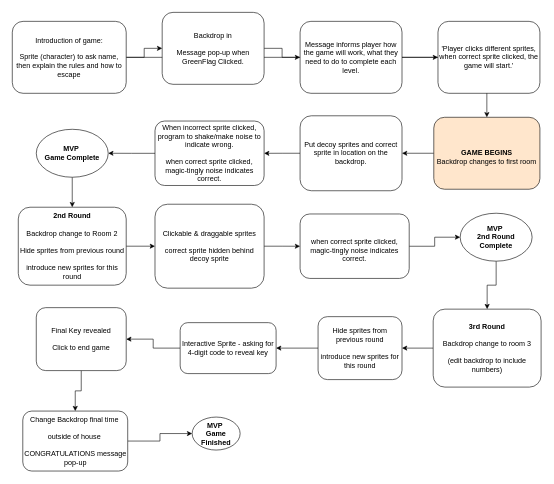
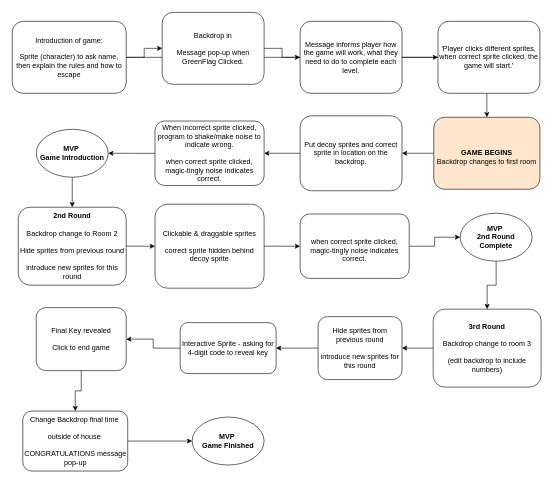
  <mxCell id="0" />
  <mxCell id="1" parent="0" />
  <mxCell id="2" value="" style="edgeStyle=orthogonalEdgeStyle;rounded=0;orthogonalLoop=1;jettySize=auto;html=1;" parent="1" source="3" target="5" edge="1"><mxGeometry relative="1" as="geometry" /></mxCell>
  <mxCell id="3" value="&lt;div&gt;&lt;br&gt;&lt;/div&gt;&lt;div&gt;&lt;b&gt;GAME BEGINS&lt;/b&gt;&lt;/div&gt;&lt;div&gt;Backdrop changes to first room&lt;/div&gt;" style="rounded=1;whiteSpace=wrap;html=1;fillColor=#ffe6cc;" parent="1" vertex="1"><mxGeometry x="723" y="195" width="177" height="120" as="geometry" /></mxCell>
  <mxCell id="4" value="" style="edgeStyle=orthogonalEdgeStyle;rounded=0;orthogonalLoop=1;jettySize=auto;html=1;" parent="1" source="5" target="7" edge="1"><mxGeometry relative="1" as="geometry" /></mxCell>
  <mxCell id="5" value="Put decoy sprites and correct sprite in location on the backdrop." style="rounded=1;whiteSpace=wrap;html=1;" parent="1" vertex="1"><mxGeometry x="500" y="192.5" width="170" height="125" as="geometry" /></mxCell>
  <mxCell id="6" value="" style="edgeStyle=orthogonalEdgeStyle;rounded=0;orthogonalLoop=1;jettySize=auto;html=1;" parent="1" source="21" target="12" edge="1"><mxGeometry relative="1" as="geometry" /></mxCell>
  <mxCell id="7" value="When incorrect sprite clicked, program to shake/make noise to indicate wrong.&lt;div&gt;&lt;br&gt;&lt;/div&gt;&lt;div&gt;when correct sprite clicked, magic-tingly noise indicates correct.&lt;/div&gt;" style="rounded=1;whiteSpace=wrap;html=1;" parent="1" vertex="1"><mxGeometry x="258" y="201.25" width="182" height="107.5" as="geometry" /></mxCell>
  <mxCell id="8" style="edgeStyle=orthogonalEdgeStyle;rounded=0;orthogonalLoop=1;jettySize=auto;html=1;" parent="1" source="10" target="3" edge="1"><mxGeometry relative="1" as="geometry" /></mxCell>
  <mxCell id="9" value="" style="edgeStyle=orthogonalEdgeStyle;rounded=0;orthogonalLoop=1;jettySize=auto;html=1;" parent="1" source="10" target="16" edge="1"><mxGeometry relative="1" as="geometry" /></mxCell>
  <mxCell id="10" value="Introduction of game:&lt;div&gt;&lt;br&gt;&lt;/div&gt;&lt;div&gt;Sprite (character) to ask name, then explain the rules and how to escape&lt;/div&gt;" style="rounded=1;whiteSpace=wrap;html=1;" parent="1" vertex="1"><mxGeometry x="20" y="35" width="190" height="120" as="geometry" /></mxCell>
  <mxCell id="11" value="" style="edgeStyle=orthogonalEdgeStyle;rounded=0;orthogonalLoop=1;jettySize=auto;html=1;" parent="1" source="12" target="14" edge="1"><mxGeometry relative="1" as="geometry" /></mxCell>
  <mxCell id="12" value="&lt;div&gt;&lt;b&gt;2nd Round&lt;/b&gt;&lt;/div&gt;&lt;div&gt;&lt;b&gt;&lt;br&gt;&lt;/b&gt;&lt;/div&gt;&lt;div&gt;Backdrop change to Room 2&lt;/div&gt;&lt;div&gt;&lt;br&gt;&lt;/div&gt;&lt;div&gt;Hide sprites from previous round&lt;/div&gt;&lt;div&gt;&lt;br&gt;&lt;/div&gt;&lt;div&gt;introduce new sprites for this round&lt;/div&gt;" style="rounded=1;whiteSpace=wrap;html=1;" parent="1" vertex="1"><mxGeometry x="30" y="345" width="180" height="130" as="geometry" /></mxCell>
  <mxCell id="13" value="" style="edgeStyle=orthogonalEdgeStyle;rounded=0;orthogonalLoop=1;jettySize=auto;html=1;" parent="1" source="14" target="23" edge="1"><mxGeometry relative="1" as="geometry" /></mxCell>
  <mxCell id="14" value="Clickable &amp;amp; draggable sprites&lt;div&gt;&lt;br&gt;&lt;/div&gt;&lt;div&gt;correct sprite hidden behind decoy sprite&lt;/div&gt;" style="rounded=1;whiteSpace=wrap;html=1;" parent="1" vertex="1"><mxGeometry x="258" y="340" width="182" height="140" as="geometry" /></mxCell>
  <mxCell id="15" value="" style="edgeStyle=orthogonalEdgeStyle;rounded=0;orthogonalLoop=1;jettySize=auto;html=1;" parent="1" source="16" target="18" edge="1"><mxGeometry relative="1" as="geometry" /></mxCell>
  <mxCell id="16" value="Backdrop in&lt;div&gt;&lt;br&gt;&lt;/div&gt;&lt;div&gt;Message pop-up when GreenFlag Clicked.&lt;/div&gt;" style="rounded=1;whiteSpace=wrap;html=1;" parent="1" vertex="1"><mxGeometry x="270" y="20" width="170" height="120" as="geometry" /></mxCell>
  <mxCell id="17" value="" style="edgeStyle=orthogonalEdgeStyle;rounded=0;orthogonalLoop=1;jettySize=auto;html=1;" parent="1" source="18" target="19" edge="1"><mxGeometry relative="1" as="geometry" /></mxCell>
  <mxCell id="18" value="Message informs player how the game will work, what they need to do to complete each level." style="rounded=1;whiteSpace=wrap;html=1;" parent="1" vertex="1"><mxGeometry x="500" y="35" width="170" height="120" as="geometry" /></mxCell>
  <mxCell id="19" value="'Player clicks different sprites, when correct sprite clicked, the game will start.'" style="rounded=1;whiteSpace=wrap;html=1;" parent="1" vertex="1"><mxGeometry x="730" y="35" width="170" height="120" as="geometry" /></mxCell>
  <mxCell id="20" value="" style="edgeStyle=orthogonalEdgeStyle;rounded=0;orthogonalLoop=1;jettySize=auto;html=1;" parent="1" source="7" target="21" edge="1"><mxGeometry relative="1" as="geometry"><mxPoint x="258" y="255" as="sourcePoint" /><mxPoint x="133" y="625" as="targetPoint" /></mxGeometry></mxCell>
- <mxCell id="21" value="&lt;b&gt;MVP&amp;nbsp;&lt;/b&gt;&lt;div&gt;&lt;b&gt;Game Complete&lt;/b&gt;&lt;/div&gt;" style="ellipse;whiteSpace=wrap;html=1;" parent="1" vertex="1"><mxGeometry x="60" y="215" width="120" height="80" as="geometry" /></mxCell>
+ <mxCell id="21" value="&lt;b&gt;MVP&amp;nbsp;&lt;/b&gt;&lt;div&gt;&lt;b&gt;Game Introduction&lt;/b&gt;&lt;/div&gt;" style="ellipse;whiteSpace=wrap;html=1;" parent="1" vertex="1"><mxGeometry x="60" y="215" width="120" height="80" as="geometry" /></mxCell>
  <mxCell id="22" value="" style="edgeStyle=orthogonalEdgeStyle;rounded=0;orthogonalLoop=1;jettySize=auto;html=1;" parent="1" source="23" target="25" edge="1"><mxGeometry relative="1" as="geometry" /></mxCell>
  <mxCell id="23" value="&lt;div&gt;&lt;br&gt;&lt;/div&gt;&lt;div&gt;when correct sprite clicked, magic-tingly noise indicates correct.&lt;/div&gt;" style="rounded=1;whiteSpace=wrap;html=1;" parent="1" vertex="1"><mxGeometry x="500" y="356.25" width="182" height="107.5" as="geometry" /></mxCell>
  <mxCell id="24" value="" style="edgeStyle=orthogonalEdgeStyle;rounded=0;orthogonalLoop=1;jettySize=auto;html=1;" parent="1" source="25" target="27" edge="1"><mxGeometry relative="1" as="geometry" /></mxCell>
  <mxCell id="25" value="&lt;b&gt;MVP&amp;nbsp;&lt;/b&gt;&lt;div&gt;&lt;b&gt;2nd Round Complete&lt;/b&gt;&lt;/div&gt;" style="ellipse;whiteSpace=wrap;html=1;" parent="1" vertex="1"><mxGeometry x="767" y="355" width="120" height="80" as="geometry" /></mxCell>
  <mxCell id="26" value="" style="edgeStyle=orthogonalEdgeStyle;rounded=0;orthogonalLoop=1;jettySize=auto;html=1;" parent="1" source="27" target="29" edge="1"><mxGeometry relative="1" as="geometry" /></mxCell>
  <mxCell id="27" value="&lt;div&gt;&lt;b&gt;3rd Round&lt;/b&gt;&lt;/div&gt;&lt;div&gt;&lt;br&gt;&lt;/div&gt;&lt;div&gt;Backdrop change to room 3&lt;/div&gt;&lt;div&gt;&lt;br&gt;&lt;/div&gt;&lt;div&gt;(edit backdrop to include numbers)&lt;/div&gt;" style="rounded=1;whiteSpace=wrap;html=1;" parent="1" vertex="1"><mxGeometry x="722" y="515" width="180" height="130" as="geometry" /></mxCell>
  <mxCell id="28" value="" style="edgeStyle=orthogonalEdgeStyle;rounded=0;orthogonalLoop=1;jettySize=auto;html=1;" parent="1" source="29" target="31" edge="1"><mxGeometry relative="1" as="geometry" /></mxCell>
  <mxCell id="29" value="&lt;div&gt;Hide sprites from previous round&lt;/div&gt;&lt;div&gt;&lt;br&gt;&lt;/div&gt;&lt;div&gt;introduce new sprites for this round&lt;/div&gt;" style="rounded=1;whiteSpace=wrap;html=1;" parent="1" vertex="1"><mxGeometry x="530" y="527.5" width="140" height="105" as="geometry" /></mxCell>
  <mxCell id="30" value="" style="edgeStyle=orthogonalEdgeStyle;rounded=0;orthogonalLoop=1;jettySize=auto;html=1;" parent="1" source="31" target="33" edge="1"><mxGeometry relative="1" as="geometry" /></mxCell>
  <mxCell id="31" value="Interactive Sprite - asking for 4-digit code to reveal key" style="rounded=1;whiteSpace=wrap;html=1;" parent="1" vertex="1"><mxGeometry x="300" y="537.5" width="160" height="85" as="geometry" /></mxCell>
  <mxCell id="32" value="" style="edgeStyle=orthogonalEdgeStyle;rounded=0;orthogonalLoop=1;jettySize=auto;html=1;" parent="1" source="33" target="35" edge="1"><mxGeometry relative="1" as="geometry" /></mxCell>
  <mxCell id="33" value="Final Key revealed&lt;div&gt;&lt;br&gt;&lt;/div&gt;&lt;div&gt;Click to end game&lt;/div&gt;" style="rounded=1;whiteSpace=wrap;html=1;" parent="1" vertex="1"><mxGeometry x="60" y="512.5" width="150" height="105" as="geometry" /></mxCell>
  <mxCell id="34" value="" style="edgeStyle=orthogonalEdgeStyle;rounded=0;orthogonalLoop=1;jettySize=auto;html=1;" parent="1" source="35" target="36" edge="1"><mxGeometry relative="1" as="geometry" /></mxCell>
  <mxCell id="35" value="Change Backdrop final time&amp;nbsp;&lt;div&gt;&lt;br&gt;&lt;/div&gt;&lt;div&gt;outside of house&amp;nbsp;&lt;/div&gt;&lt;div&gt;&lt;br&gt;&lt;/div&gt;&lt;div&gt;CONGRATULATIONS message pop-up&lt;/div&gt;" style="rounded=1;whiteSpace=wrap;html=1;" parent="1" vertex="1"><mxGeometry x="37.5" y="685" width="175" height="100" as="geometry" /></mxCell>
- <mxCell id="36" value="&lt;b&gt;MVP&amp;nbsp;&lt;/b&gt;&lt;div&gt;&lt;b&gt;Game Finished&lt;/b&gt;&lt;/div&gt;" style="ellipse;whiteSpace=wrap;html=1;" parent="1" vertex="1"><mxGeometry x="320" y="695" width="80" height="55" as="geometry" /></mxCell>
+ <mxCell id="36" value="&lt;b&gt;MVP&amp;nbsp;&lt;/b&gt;&lt;div&gt;&lt;b&gt;Game Finished&lt;/b&gt;&lt;/div&gt;" style="ellipse;whiteSpace=wrap;html=1;" parent="1" vertex="1"><mxGeometry x="320" y="695" width="120" height="80" as="geometry" /></mxCell>
